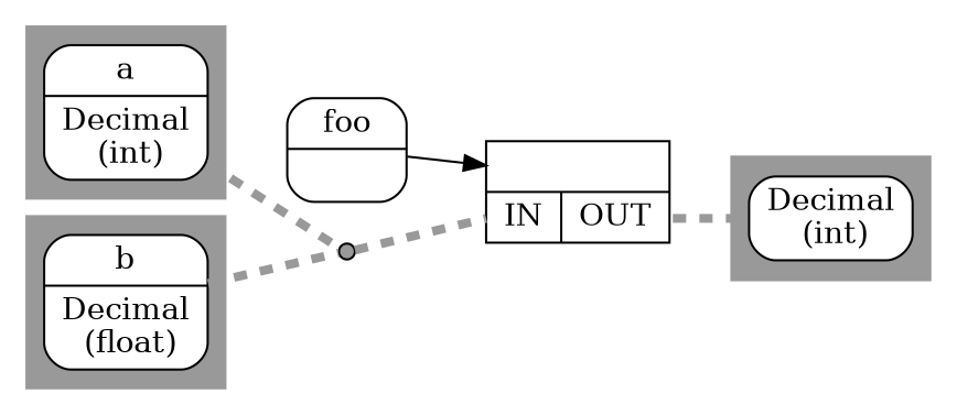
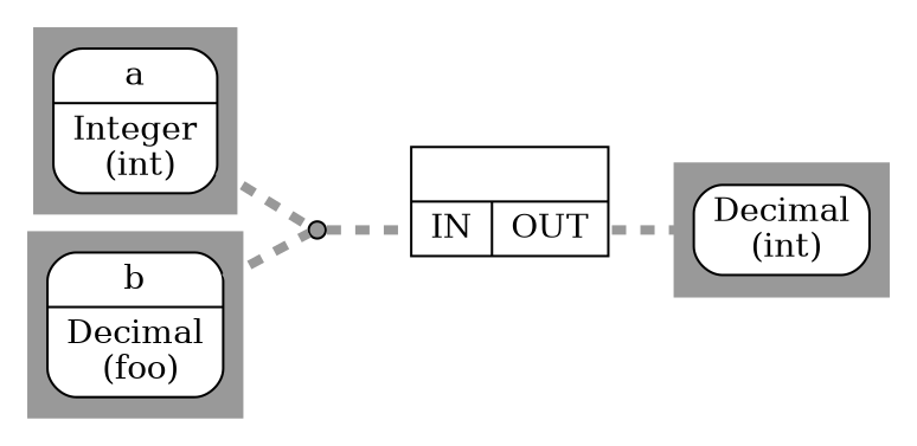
  digraph {
    color=gray60
    rankdir=LR
    splines=line
    style=filled
    node [fillcolor=white shape=Mrecord style=filled]
    edge [arrowhead=none color=gray60 penwidth=4.0 style=dashed]
-   n1 [label="<f0> a| <f1>Decimal\n (int)"]
-   n2 [label="<f0> b| <f1>Decimal\n (float)"]
+   n1 [label="<f0> a| <f1>Integer\n (int)"]
+   n2 [label="<f0> b| <f1>Decimal\n (foo)"]
    n3 [label="<f0>Decimal\n (int)"]
    n4 [label="<name>|{<in>IN|<out>OUT}" shape=record]
-   n5 [label="<f0> foo| <f1>\n"]
    node6 [color=black fillcolor=gray60 shape=point width=0.1]
    subgraph cluster_1 {
      n1
    }
    subgraph cluster_2 {
      n2
    }
    subgraph cluster_3 {
      n3
    }
    subgraph cluster_4 {
      color=white
      n4
-     n5
      node6
    }
    n1 -> node6
    n2 -> node6
    n4 -> n3 [tailport=out]
-   n5 -> n4 [arrowhead=normal color=black headport=name penwidth=1.0 style=solid]
    node6 -> n4 [headport=in]
  }
